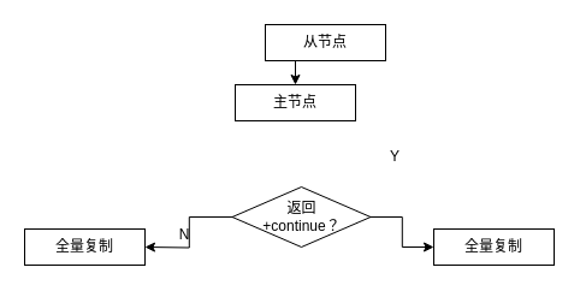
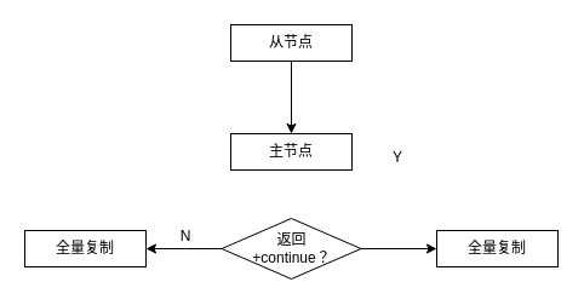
  <mxCell id="0" />
  <mxCell id="1" parent="0" />
  <mxCell id="2" style="edgeStyle=orthogonalEdgeStyle;rounded=0;orthogonalLoop=1;jettySize=auto;html=1;exitX=0.5;exitY=1;exitDx=0;exitDy=0;entryX=0.5;entryY=0;entryDx=0;entryDy=0;" edge="1" parent="1" source="3" target="4"><mxGeometry relative="1" as="geometry" /></mxCell>
- <mxCell id="3" value="从节点" style="rounded=0;whiteSpace=wrap;html=1;" vertex="1" parent="1"><mxGeometry x="220" y="20" width="100" height="30" as="geometry" /></mxCell>
- <mxCell id="4" value="主节点" style="rounded=0;whiteSpace=wrap;html=1;" vertex="1" parent="1"><mxGeometry x="195" y="70" width="100" height="30" as="geometry" /></mxCell>
+ <mxCell id="3" value="从节点" style="rounded=0;whiteSpace=wrap;html=1;" vertex="1" parent="1"><mxGeometry x="190" y="20" width="100" height="30" as="geometry" /></mxCell>
+ <mxCell id="4" value="主节点" style="rounded=0;whiteSpace=wrap;html=1;" vertex="1" parent="1"><mxGeometry x="190" y="110" width="100" height="30" as="geometry" /></mxCell>
  <mxCell id="5" style="edgeStyle=orthogonalEdgeStyle;rounded=0;orthogonalLoop=1;jettySize=auto;html=1;exitX=0;exitY=0.5;exitDx=0;exitDy=0;" edge="1" parent="1" source="7"><mxGeometry relative="1" as="geometry"><mxPoint x="120" y="205" as="targetPoint" /></mxGeometry></mxCell>
  <mxCell id="6" style="edgeStyle=orthogonalEdgeStyle;rounded=0;orthogonalLoop=1;jettySize=auto;html=1;exitX=1;exitY=0.5;exitDx=0;exitDy=0;entryX=0;entryY=0.5;entryDx=0;entryDy=0;" edge="1" parent="1" source="7" target="10"><mxGeometry relative="1" as="geometry" /></mxCell>
- <mxCell id="7" value="返回&lt;br&gt;+continue？" style="rhombus;whiteSpace=wrap;html=1;" vertex="1" parent="1"><mxGeometry x="192.5" y="155" width="115" height="50" as="geometry" /></mxCell>
+ <mxCell id="7" value="返回&lt;br&gt;+continue？" style="rhombus;whiteSpace=wrap;html=1;" vertex="1" parent="1"><mxGeometry x="182.5" y="180" width="115" height="50" as="geometry" /></mxCell>
  <mxCell id="8" value="全量复制" style="rounded=0;whiteSpace=wrap;html=1;" vertex="1" parent="1"><mxGeometry x="20" y="190" width="100" height="30" as="geometry" /></mxCell>
  <mxCell id="9" value="N" style="text;html=1;strokeColor=none;fillColor=none;align=center;verticalAlign=middle;whiteSpace=wrap;rounded=0;" vertex="1" parent="1"><mxGeometry x="122.5" y="180" width="60" height="30" as="geometry" /></mxCell>
  <mxCell id="10" value="全量复制" style="rounded=0;whiteSpace=wrap;html=1;" vertex="1" parent="1"><mxGeometry x="360" y="190" width="100" height="30" as="geometry" /></mxCell>
  <mxCell id="11" value="Y" style="text;html=1;strokeColor=none;fillColor=none;align=center;verticalAlign=middle;whiteSpace=wrap;rounded=0;" vertex="1" parent="1"><mxGeometry x="297.5" y="115" width="60" height="30" as="geometry" /></mxCell>
